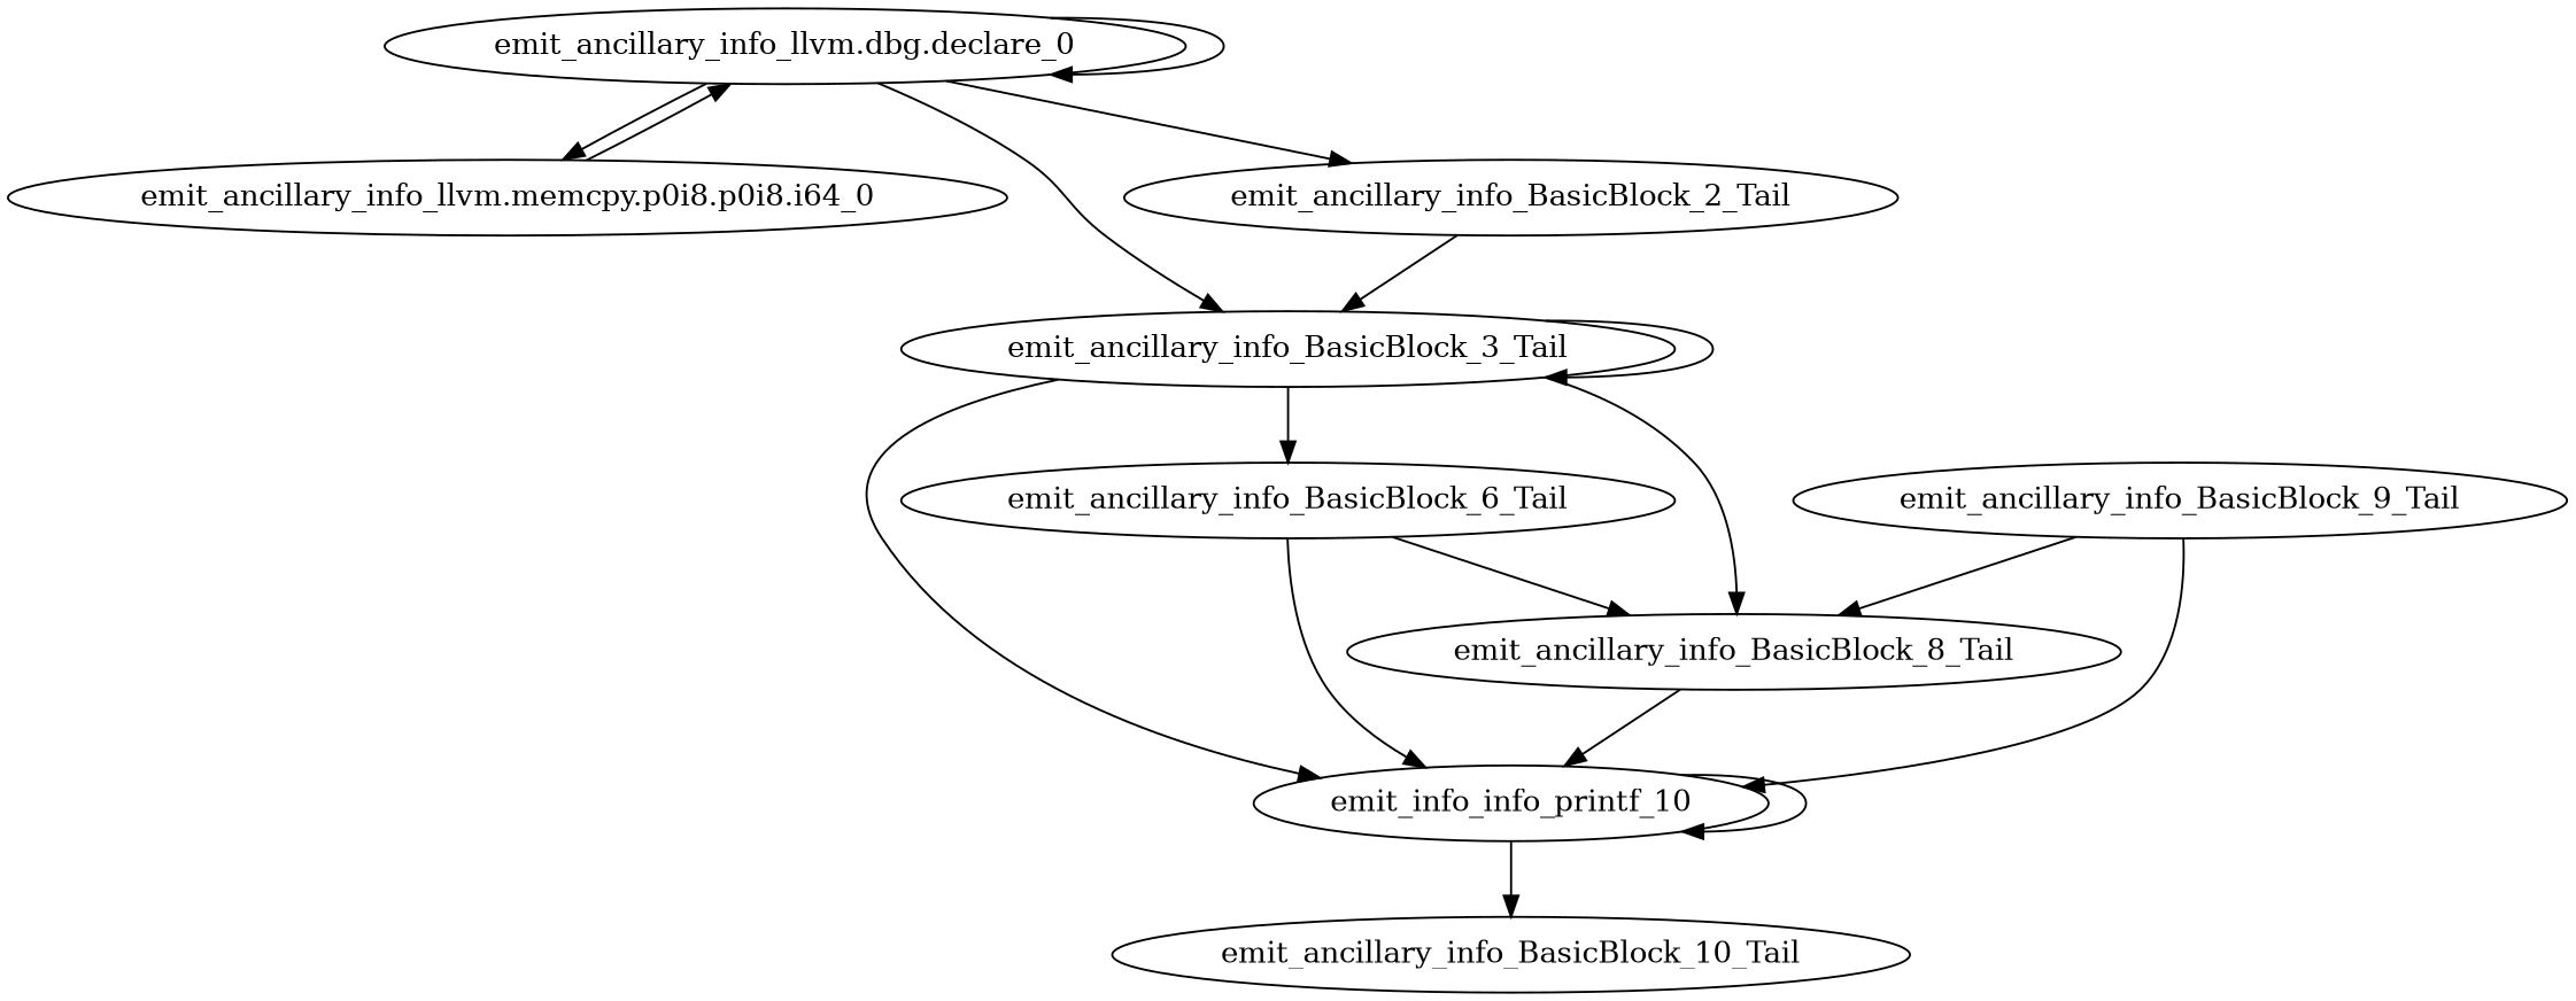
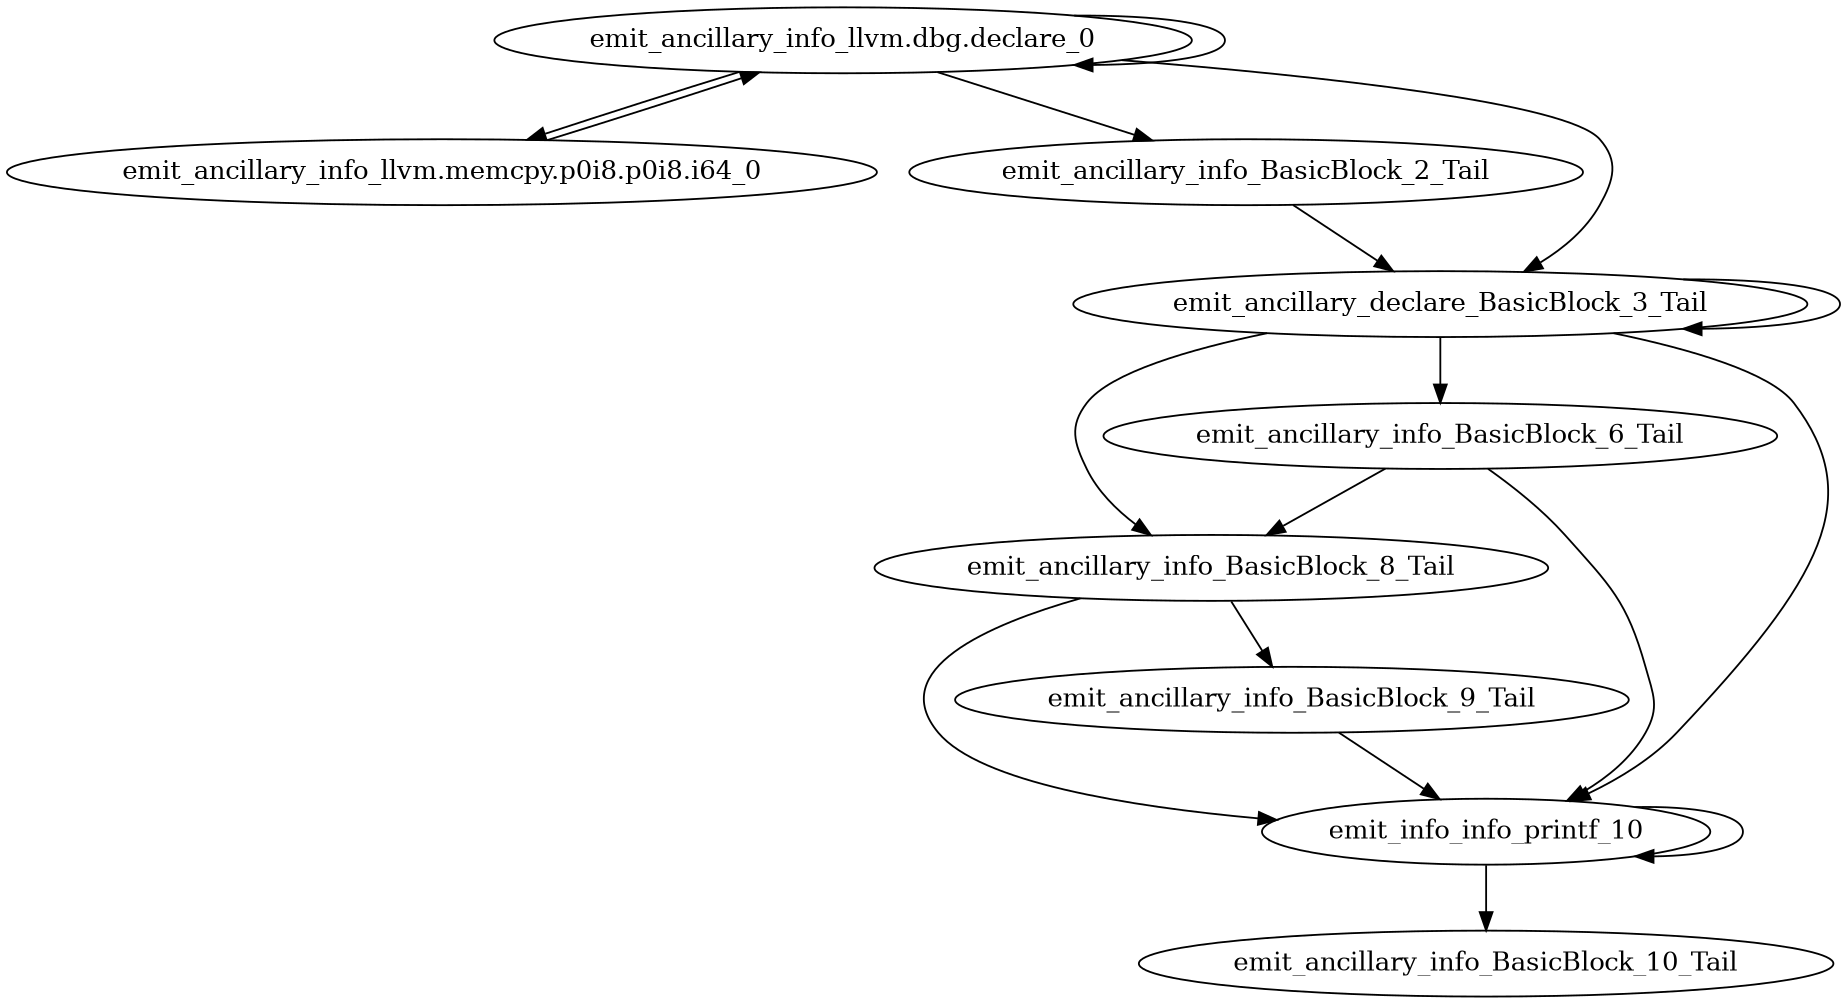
  digraph {
    fontname="DejaVu Serif"
    node [fontname="DejaVu Serif"]
    edge [fontname="DejaVu Serif"]
    "emit_ancillary_info_llvm.dbg.declare_0"
    "emit_ancillary_info_llvm.memcpy.p0i8.p0i8.i64_0"
    emit_ancillary_info_BasicBlock_2_Tail
-   emit_ancillary_info_BasicBlock_3_Tail
+   emit_ancillary_info_BasicBlock_3_Tail [label=emit_ancillary_declare_BasicBlock_3_Tail]
    emit_ancillary_info_BasicBlock_6_Tail
    emit_ancillary_info_BasicBlock_8_Tail
    n7 [label=emit_info_info_printf_10]
    emit_ancillary_info_BasicBlock_9_Tail
    emit_ancillary_info_BasicBlock_10_Tail
    "emit_ancillary_info_llvm.dbg.declare_0" -> "emit_ancillary_info_llvm.dbg.declare_0"
    "emit_ancillary_info_llvm.dbg.declare_0" -> "emit_ancillary_info_llvm.memcpy.p0i8.p0i8.i64_0"
    "emit_ancillary_info_llvm.dbg.declare_0" -> emit_ancillary_info_BasicBlock_2_Tail
    "emit_ancillary_info_llvm.dbg.declare_0" -> emit_ancillary_info_BasicBlock_3_Tail
    "emit_ancillary_info_llvm.memcpy.p0i8.p0i8.i64_0" -> "emit_ancillary_info_llvm.dbg.declare_0"
    emit_ancillary_info_BasicBlock_2_Tail -> emit_ancillary_info_BasicBlock_3_Tail
    emit_ancillary_info_BasicBlock_3_Tail -> emit_ancillary_info_BasicBlock_3_Tail
    emit_ancillary_info_BasicBlock_3_Tail -> emit_ancillary_info_BasicBlock_6_Tail
    emit_ancillary_info_BasicBlock_3_Tail -> emit_ancillary_info_BasicBlock_8_Tail
    emit_ancillary_info_BasicBlock_3_Tail -> n7
    emit_ancillary_info_BasicBlock_6_Tail -> emit_ancillary_info_BasicBlock_8_Tail
    emit_ancillary_info_BasicBlock_6_Tail -> n7
    emit_ancillary_info_BasicBlock_8_Tail -> n7
-   emit_ancillary_info_BasicBlock_9_Tail -> emit_ancillary_info_BasicBlock_8_Tail
+   emit_ancillary_info_BasicBlock_8_Tail -> emit_ancillary_info_BasicBlock_9_Tail
    n7 -> n7
    n7 -> emit_ancillary_info_BasicBlock_10_Tail
    emit_ancillary_info_BasicBlock_9_Tail -> n7
  }
